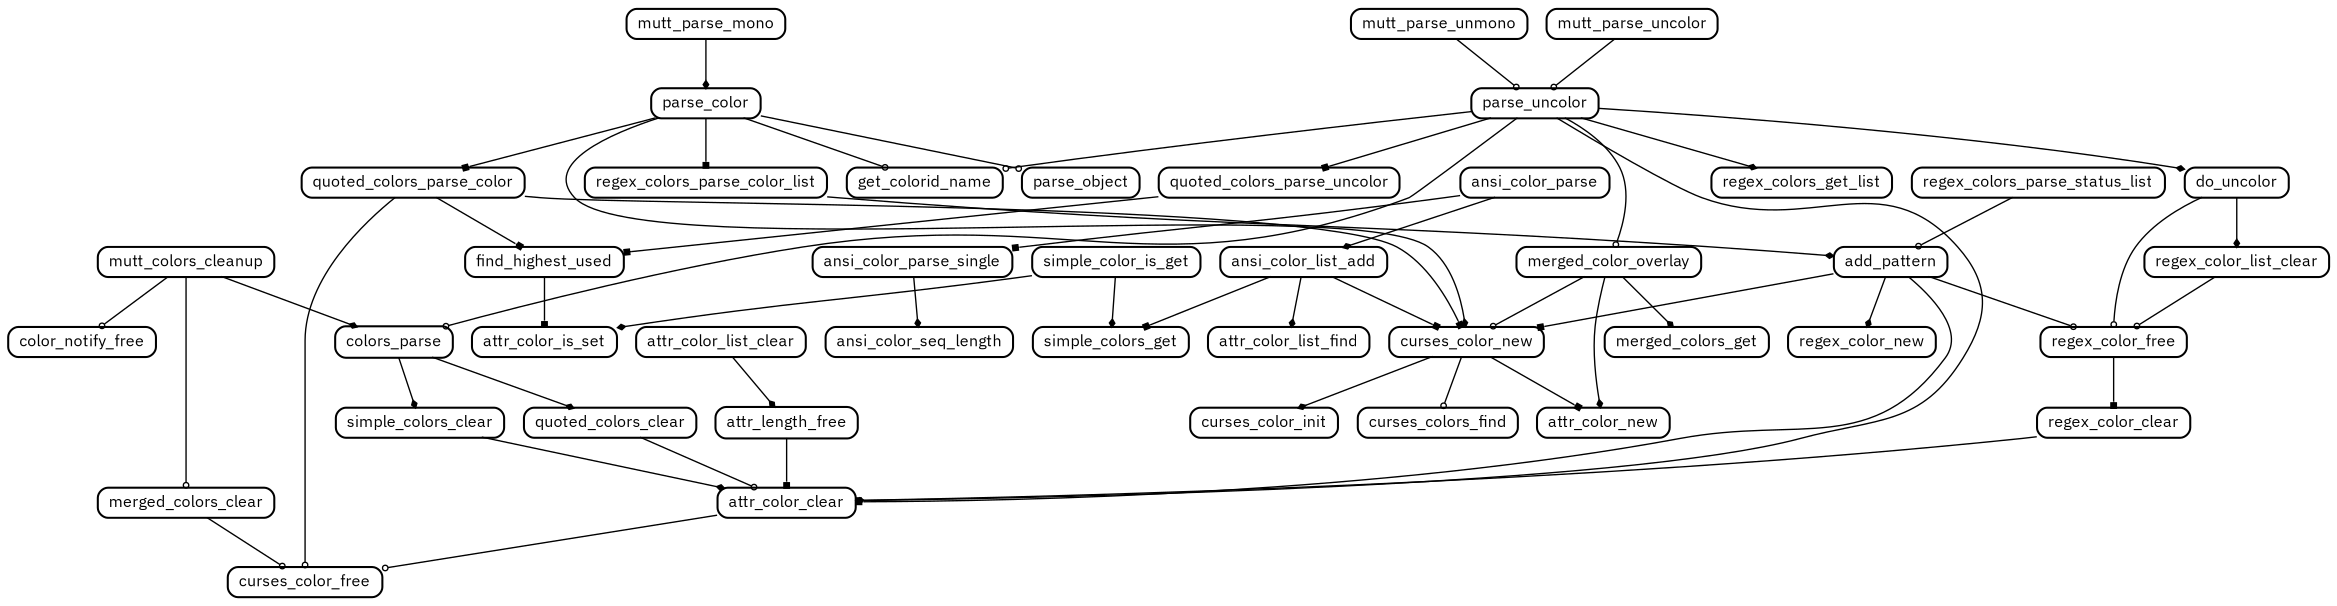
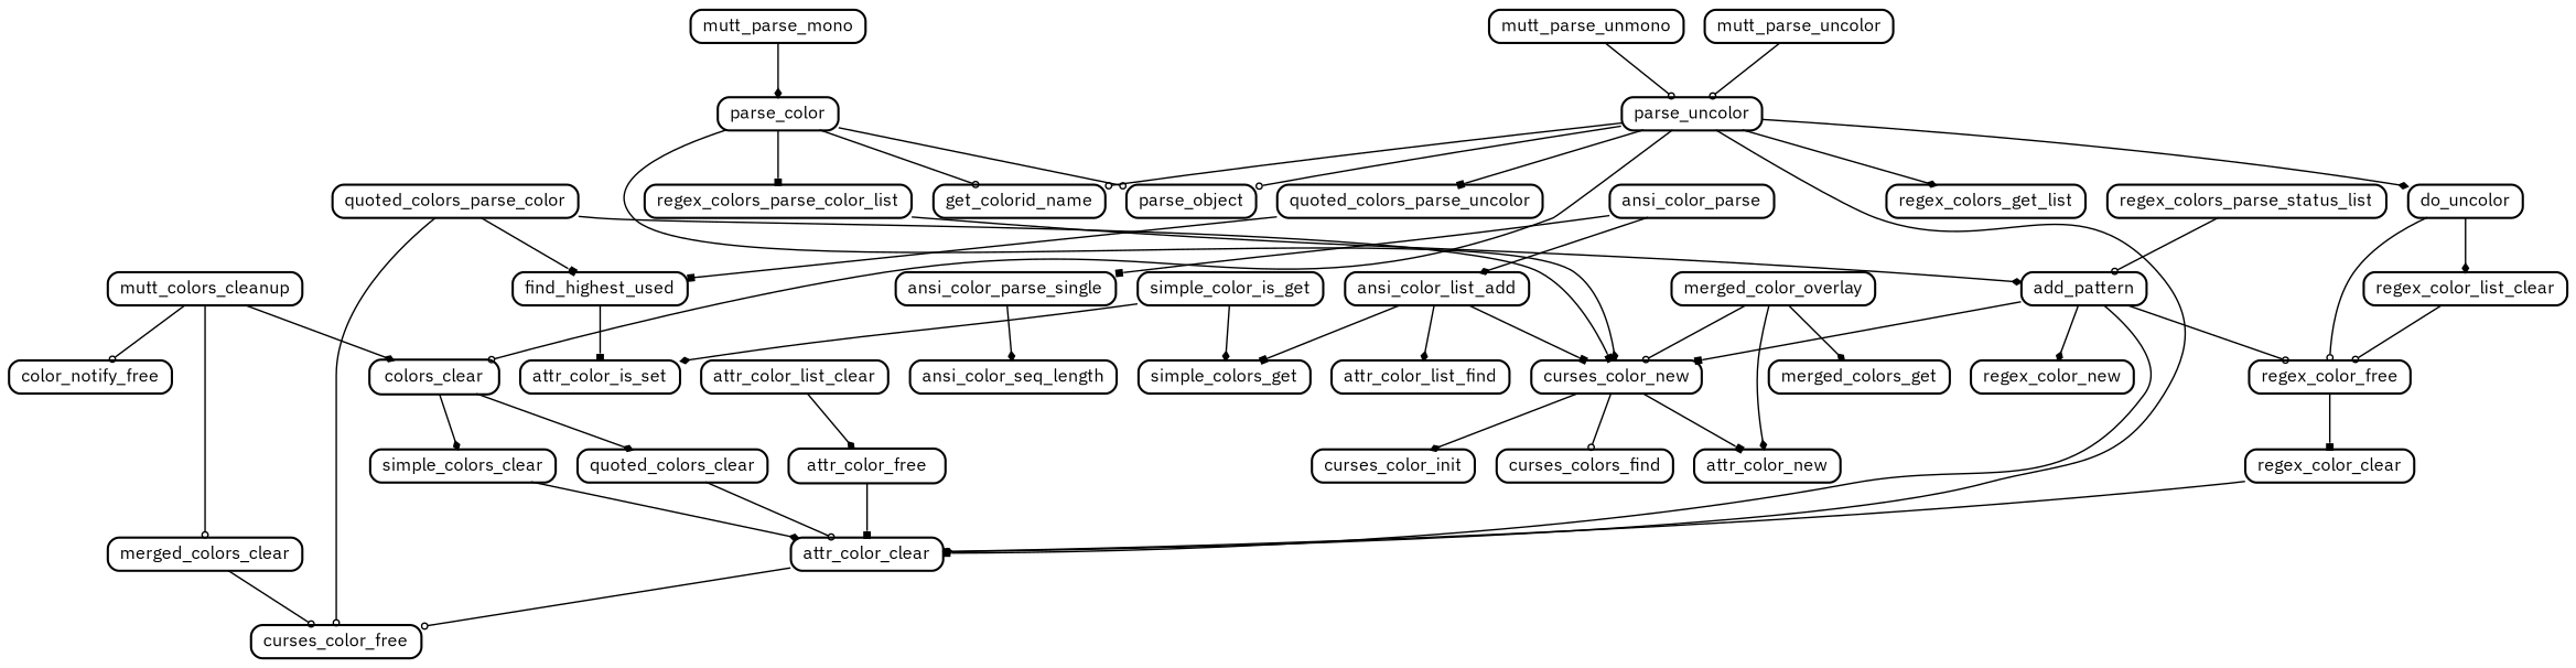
  digraph {
    compound=true
    fontname="IBM Plex Sans"
    nodesep=0.2
    rankdir=TB
    ranksep=0.5
    node [color=black fillcolor="#ffffff" fontname="IBM Plex Sans" fontsize=12 penwidth=1.5 shape=Mrecord style=filled]
    edge [arrowhead=diamond arrowsize=0.5 fontname="IBM Plex Sans" penwidth=1.0]
    add_pattern [height=0.2]
    attr_color_clear [height=0.2]
    curses_color_new [height=0.2]
    regex_color_free [height=0.2]
    regex_color_new [height=0.2]
    curses_color_free [height=0.2]
    curses_colors_find [height=0.2]
    curses_color_init [height=0.2]
    attr_color_new [height=0.2]
    regex_color_clear [height=0.2]
    ansi_color_list_add [height=0.2]
    attr_color_list_find [height=0.2]
    simple_colors_get [height=0.2]
    ansi_color_parse [height=0.2]
    ansi_color_parse_single [height=0.2]
    ansi_color_seq_length [height=0.2]
-   attr_color_free [height=0.2 label=attr_length_free]
+   attr_color_free [height=0.2]
    attr_color_list_clear [height=0.2]
-   colors_clear [height=0.2 label=colors_parse]
+   colors_clear [height=0.2]
    quoted_colors_clear [height=0.2]
    simple_colors_clear [height=0.2]
    regex_color_list_clear [height=0.2]
    do_uncolor [height=0.2]
    find_highest_used [height=0.2]
    attr_color_is_set [height=0.2]
    merged_colors_clear [height=0.2]
    merged_color_overlay [height=0.2]
    n28 [height=0.2 label=merged_colors_get]
    mutt_colors_cleanup [height=0.2]
    color_notify_free [height=0.2]
    parse_color [height=0.2]
    get_colorid_name [height=0.2]
    parse_object [height=0.2]
    quoted_colors_parse_color [height=0.2]
    regex_colors_parse_color_list [height=0.2]
    regex_colors_parse_status_list [height=0.2]
    mutt_parse_mono [height=0.2]
    mutt_parse_uncolor [height=0.2]
    parse_uncolor [height=0.2]
    quoted_colors_parse_uncolor [height=0.2]
    regex_colors_get_list [height=0.2]
    mutt_parse_unmono [height=0.2]
    n43 [height=0.2 label=simple_color_is_get]
    add_pattern -> attr_color_clear [arrowhead=box]
    add_pattern -> curses_color_new [arrowhead=box]
    add_pattern -> regex_color_free [arrowhead=odot]
    add_pattern -> regex_color_new
    attr_color_clear -> curses_color_free [arrowhead=odot]
    curses_color_new -> curses_colors_find [arrowhead=odot]
    curses_color_new -> curses_color_init
    curses_color_new -> attr_color_new [arrowhead=box]
    regex_color_free -> regex_color_clear [arrowhead=box]
    regex_color_clear -> attr_color_clear
    ansi_color_list_add -> curses_color_new [arrowhead=box]
    ansi_color_list_add -> attr_color_list_find
    ansi_color_list_add -> simple_colors_get [arrowhead=box]
    ansi_color_parse -> ansi_color_list_add
    ansi_color_parse -> ansi_color_parse_single [arrowhead=box]
    ansi_color_parse_single -> ansi_color_seq_length
    attr_color_free -> attr_color_clear [arrowhead=box]
    attr_color_list_clear -> attr_color_free
    colors_clear -> quoted_colors_clear
    colors_clear -> simple_colors_clear
    quoted_colors_clear -> attr_color_clear [arrowhead=odot]
    simple_colors_clear -> attr_color_clear
    regex_color_list_clear -> regex_color_free [arrowhead=odot]
    do_uncolor -> regex_color_free [arrowhead=odot]
    do_uncolor -> regex_color_list_clear
    find_highest_used -> attr_color_is_set [arrowhead=box]
    merged_colors_clear -> curses_color_free [arrowhead=odot]
    merged_color_overlay -> curses_color_new [arrowhead=odot]
    merged_color_overlay -> attr_color_new
    merged_color_overlay -> n28
    mutt_colors_cleanup -> colors_clear
    mutt_colors_cleanup -> merged_colors_clear [arrowhead=odot]
    mutt_colors_cleanup -> color_notify_free [arrowhead=odot]
    parse_color -> curses_color_new
    parse_color -> get_colorid_name [arrowhead=odot]
    parse_color -> parse_object [arrowhead=odot]
-   parse_color -> quoted_colors_parse_color [arrowhead=box]
    parse_color -> regex_colors_parse_color_list [arrowhead=box]
    quoted_colors_parse_color -> curses_color_new [arrowhead=box]
    quoted_colors_parse_color -> curses_color_free [arrowhead=odot]
    quoted_colors_parse_color -> find_highest_used [arrowhead=box]
    regex_colors_parse_color_list -> add_pattern
    regex_colors_parse_status_list -> add_pattern [arrowhead=odot]
    mutt_parse_mono -> parse_color
    mutt_parse_uncolor -> parse_uncolor [arrowhead=odot]
    parse_uncolor -> attr_color_clear [arrowhead=box]
    parse_uncolor -> colors_clear [arrowhead=odot]
    parse_uncolor -> do_uncolor
    parse_uncolor -> get_colorid_name [arrowhead=odot]
-   parse_uncolor -> merged_color_overlay [arrowhead=odot]
+   parse_uncolor -> parse_object [arrowhead=odot]
    parse_uncolor -> quoted_colors_parse_uncolor [arrowhead=box]
    parse_uncolor -> regex_colors_get_list
    quoted_colors_parse_uncolor -> find_highest_used [arrowhead=box]
    mutt_parse_unmono -> parse_uncolor [arrowhead=odot]
    n43 -> simple_colors_get
    n43 -> attr_color_is_set
  }
